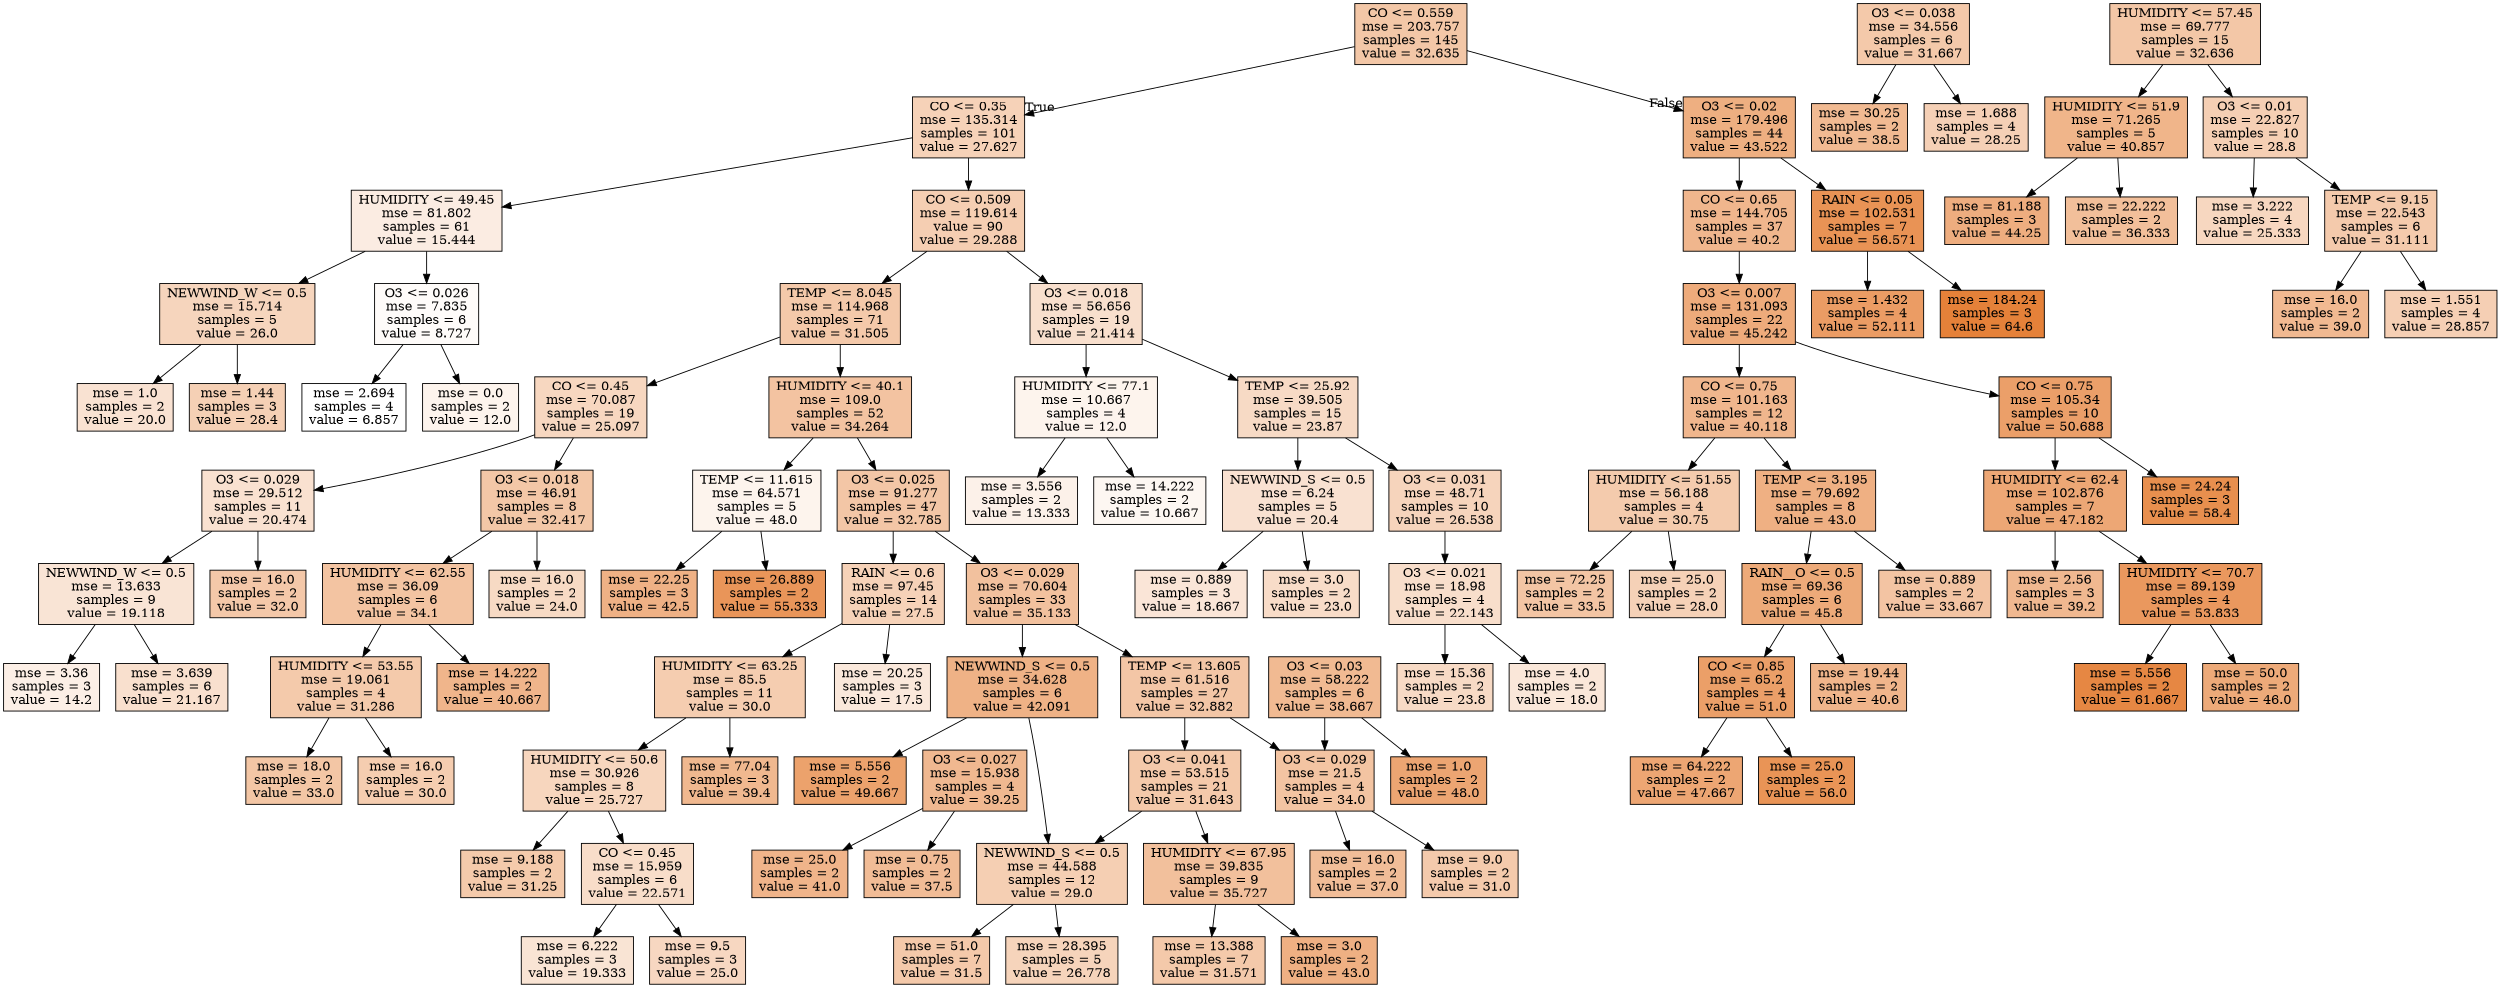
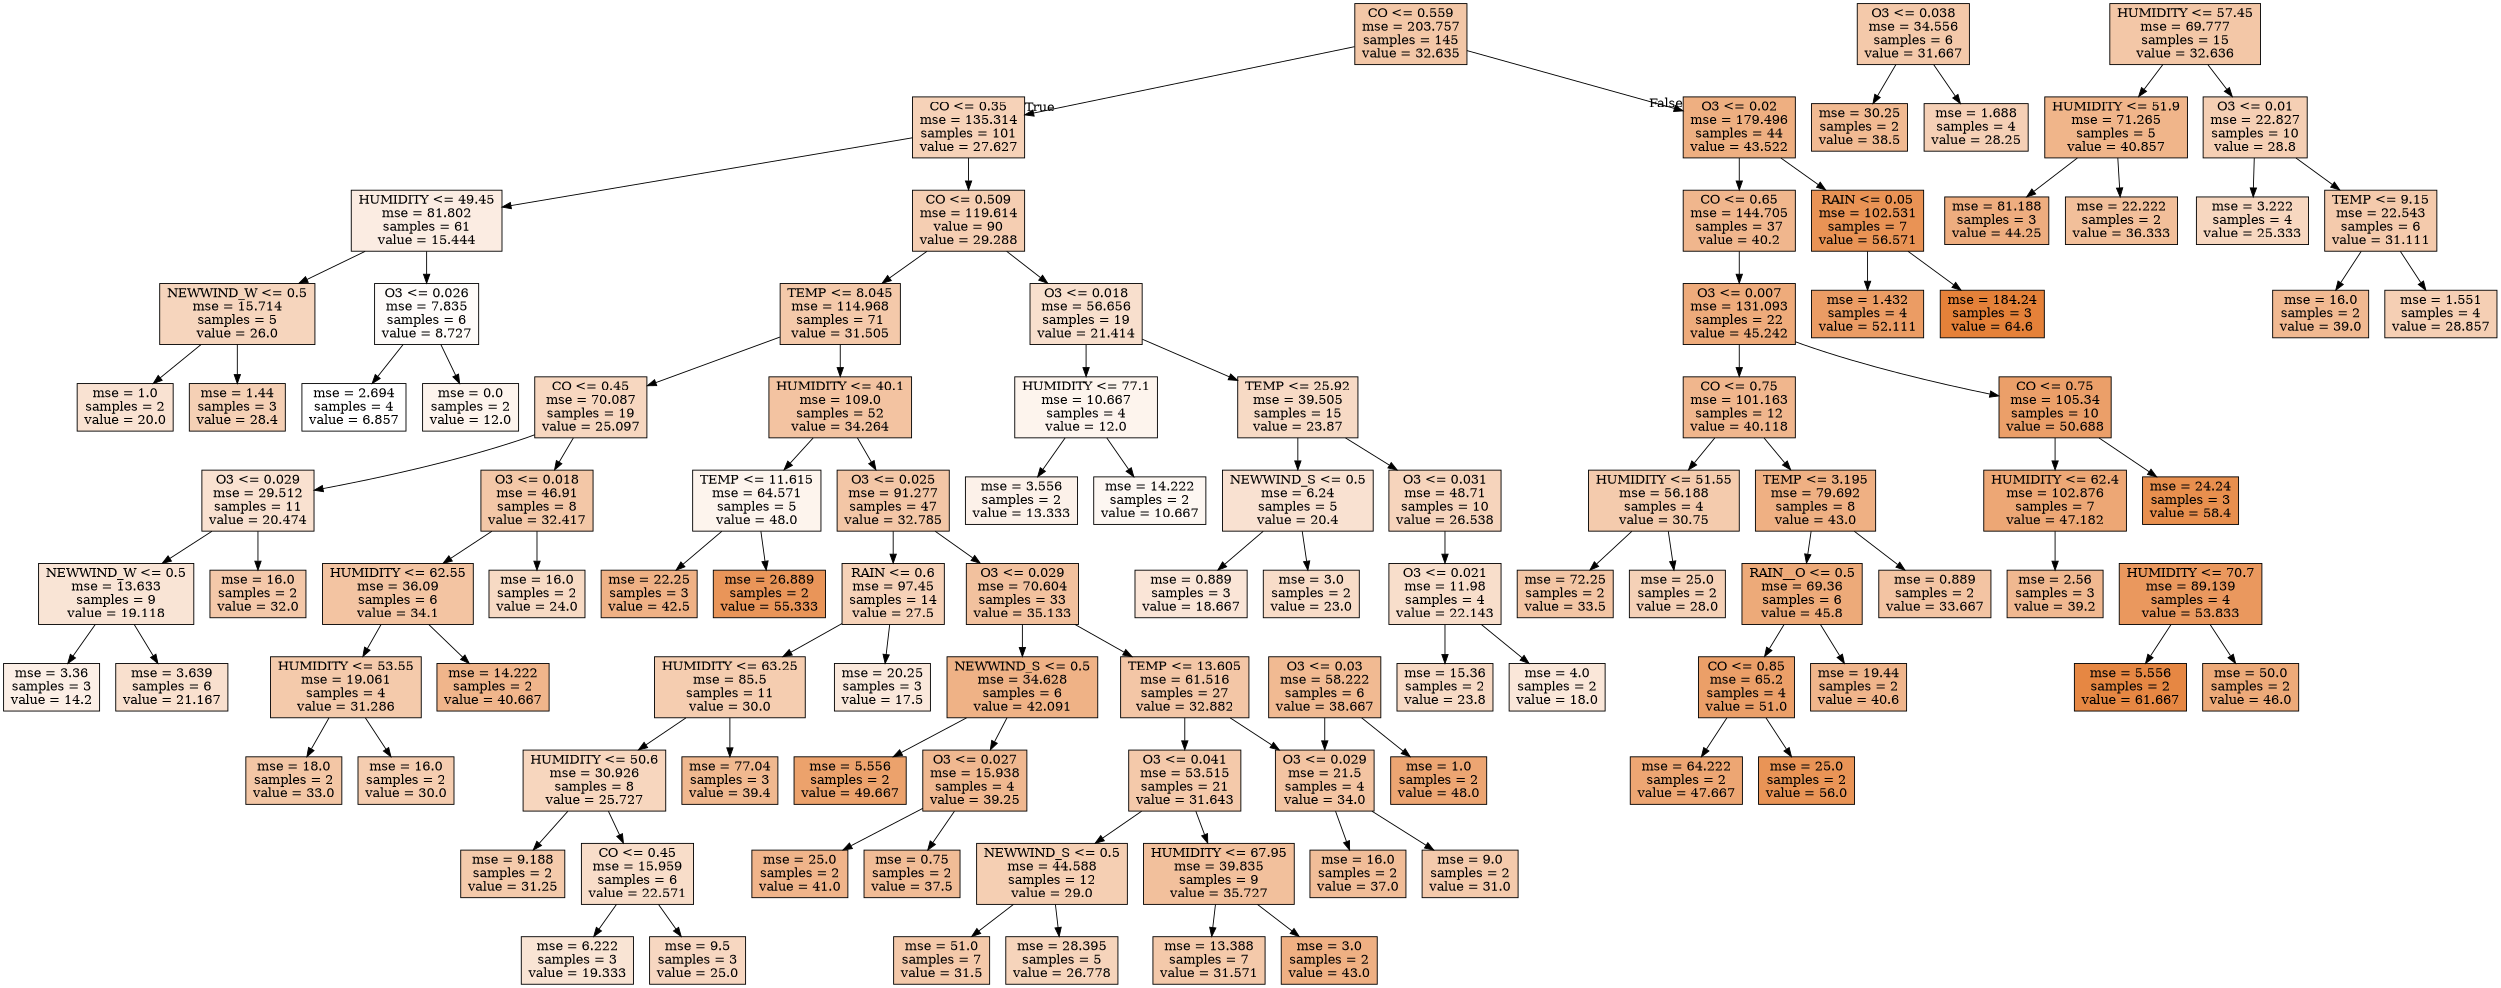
  digraph {
    node [color=black fillcolor="#f4c9aa" shape=box style=filled]
    n1 [fillcolor="#f3c7a7" label="CO <= 0.559\nmse = 203.757\nsamples = 145\nvalue = 32.635"]
    n2 [fillcolor="#f6d2b8" label="CO <= 0.35\nmse = 135.314\nsamples = 101\nvalue = 27.627"]
    n3 [fillcolor="#eeaf81" label="O3 <= 0.02\nmse = 179.496\nsamples = 44\nvalue = 43.522"]
    n4 [fillcolor="#fbece2" label="HUMIDITY <= 49.45\nmse = 81.802\nsamples = 61\nvalue = 15.444"]
    n5 [fillcolor="#f5ceb2" label="CO <= 0.509\nmse = 119.614\nvalue = 90\nvalue = 29.288"]
    n6 [fillcolor="#f0b68d" label="CO <= 0.65\nmse = 144.705\nsamples = 37\nvalue = 40.2"]
    n7 [fillcolor="#e99355" label="RAIN <= 0.05\nmse = 102.531\nsamples = 7\nvalue = 56.571"]
    n8 [fillcolor="#f6d5bd" label="NEWWIND_W <= 0.5\nmse = 15.714\nsamples = 5\nvalue = 26.0"]
    n9 [fillcolor="#fefbf9" label="O3 <= 0.026\nmse = 7.835\nsamples = 6\nvalue = 8.727"]
    n10 [label="TEMP <= 8.045\nmse = 114.968\nsamples = 71\nvalue = 31.505"]
    n11 [fillcolor="#f8dfcd" label="O3 <= 0.018\nmse = 56.656\nsamples = 19\nvalue = 21.414"]
    n12 [fillcolor="#f9e2d2" label="mse = 1.0\nsamples = 2\nvalue = 20.0"]
    n13 [fillcolor="#f5d0b5" label="mse = 1.44\nsamples = 3\nvalue = 28.4"]
    n14 [fillcolor="#ffffff" label="mse = 2.694\nsamples = 4\nvalue = 6.857"]
    n15 [fillcolor="#fdf4ed" label="mse = 0.0\nsamples = 2\nvalue = 12.0"]
    n16 [fillcolor="#f7d7c0" label="CO <= 0.45\nmse = 70.087\nsamples = 19\nvalue = 25.097"]
    n17 [fillcolor="#f3c3a1" label="HUMIDITY <= 40.1\nmse = 109.0\nsamples = 52\nvalue = 34.264"]
    n18 [fillcolor="#fdf4ed" label="HUMIDITY <= 77.1\nmse = 10.667\nsamples = 4\nvalue = 12.0"]
    n19 [fillcolor="#f7dac5" label="TEMP <= 25.92\nmse = 39.505\nsamples = 15\nvalue = 23.87"]
    n20 [fillcolor="#f9e1d0" label="O3 <= 0.029\nmse = 29.512\nsamples = 11\nvalue = 20.474"]
    n21 [fillcolor="#f3c7a7" label="O3 <= 0.018\nmse = 46.91\nsamples = 8\nvalue = 32.417"]
    n22 [fillcolor="#fdf4ed" label="TEMP <= 11.615\nmse = 64.571\nsamples = 5\nvalue = 48.0"]
    n23 [fillcolor="#f3c6a6" label="O3 <= 0.025\nmse = 91.277\nsamples = 47\nvalue = 32.785"]
    n24 [fillcolor="#f9e4d5" label="NEWWIND_W <= 0.5\nmse = 13.633\nsamples = 9\nvalue = 19.118"]
    n25 [fillcolor="#f4c8a9" label="mse = 16.0\nsamples = 2\nvalue = 32.0"]
    n26 [fillcolor="#f3c4a2" label="HUMIDITY <= 62.55\nmse = 36.09\nsamples = 6\nvalue = 34.1"]
    n27 [fillcolor="#f7dac4" label="mse = 16.0\nsamples = 2\nvalue = 24.0"]
    n28 [fillcolor="#fcefe6" label="mse = 3.36\nsamples = 3\nvalue = 14.2"]
    n29 [fillcolor="#f9e0ce" label="mse = 3.639\nsamples = 6\nvalue = 21.167"]
    n30 [fillcolor="#f4caab" label="HUMIDITY <= 53.55\nmse = 19.061\nsamples = 4\nvalue = 31.286"]
    n31 [fillcolor="#f0b58b" label="mse = 14.222\nsamples = 2\nvalue = 40.667"]
    n32 [fillcolor="#f3c6a5" label="mse = 18.0\nsamples = 2\nvalue = 33.0"]
    n33 [fillcolor="#f5cdb0" label="mse = 16.0\nsamples = 2\nvalue = 30.0"]
    n34 [fillcolor="#efb185" label="mse = 22.25\nsamples = 3\nvalue = 42.5"]
    n35 [fillcolor="#e99559" label="mse = 26.889\nsamples = 2\nvalue = 55.333"]
    n36 [fillcolor="#f6d2b8" label="RAIN <= 0.6\nmse = 97.45\nsamples = 14\nvalue = 27.5"]
    n37 [fillcolor="#f2c19e" label="O3 <= 0.029\nmse = 70.604\nsamples = 33\nvalue = 35.133"]
    n38 [fillcolor="#f5cdb0" label="HUMIDITY <= 63.25\nmse = 85.5\nsamples = 11\nvalue = 30.0"]
    n39 [fillcolor="#fae8db" label="mse = 20.25\nsamples = 3\nvalue = 17.5"]
    n40 [fillcolor="#efb286" label="NEWWIND_S <= 0.5\nmse = 34.628\nsamples = 6\nvalue = 42.091"]
    n41 [fillcolor="#f3c6a6" label="TEMP <= 13.605\nmse = 61.516\nsamples = 27\nvalue = 32.882"]
    n42 [fillcolor="#f7d6be" label="HUMIDITY <= 50.6\nmse = 30.926\nsamples = 8\nvalue = 25.727"]
    n43 [fillcolor="#f0b88f" label="mse = 77.04\nsamples = 3\nvalue = 39.4"]
    n44 [fillcolor="#f4caab" label="mse = 9.188\nsamples = 2\nvalue = 31.25"]
    n45 [fillcolor="#f8ddc9" label="CO <= 0.45\nmse = 15.959\nsamples = 6\nvalue = 22.571"]
    n46 [fillcolor="#f9e4d4" label="mse = 6.222\nsamples = 3\nvalue = 19.333"]
    n47 [fillcolor="#f7d7c1" label="mse = 9.5\nsamples = 3\nvalue = 25.0"]
    n48 [fillcolor="#eca26c" label="mse = 5.556\nsamples = 2\nvalue = 49.667"]
    n49 [fillcolor="#f0b890" label="O3 <= 0.027\nmse = 15.938\nsamples = 4\nvalue = 39.25"]
    n50 [label="O3 <= 0.041\nmse = 53.515\nsamples = 21\nvalue = 31.643"]
    n51 [fillcolor="#f3c4a2" label="O3 <= 0.029\nmse = 21.5\nsamples = 4\nvalue = 34.0"]
    n52 [fillcolor="#f0b48a" label="mse = 25.0\nsamples = 2\nvalue = 41.0"]
    n53 [fillcolor="#f1bc96" label="mse = 0.75\nsamples = 2\nvalue = 37.5"]
    n54 [fillcolor="#f1ba92" label="O3 <= 0.03\nmse = 58.222\nsamples = 6\nvalue = 38.667"]
    n55 [fillcolor="#eca572" label="mse = 1.0\nsamples = 2\nvalue = 48.0"]
    n56 [fillcolor="#f5cfb3" label="NEWWIND_S <= 0.5\nmse = 44.588\nsamples = 12\nvalue = 29.0"]
    n57 [fillcolor="#f2c09c" label="HUMIDITY <= 67.95\nmse = 39.835\nsamples = 9\nvalue = 35.727"]
    n58 [fillcolor="#f1bd98" label="mse = 16.0\nsamples = 2\nvalue = 37.0"]
    n59 [fillcolor="#f4caac" label="mse = 9.0\nsamples = 2\nvalue = 31.0"]
    n60 [label="mse = 51.0\nsamples = 7\nvalue = 31.5"]
    n61 [fillcolor="#f6d4bb" label="mse = 28.395\nsamples = 5\nvalue = 26.778"]
    n62 [label="mse = 13.388\nsamples = 7\nvalue = 31.571"]
    n63 [fillcolor="#efb083" label="mse = 3.0\nsamples = 2\nvalue = 43.0"]
    n64 [fillcolor="#fcf1e9" label="mse = 3.556\nsamples = 2\nvalue = 13.333"]
    n65 [fillcolor="#fdf7f2" label="mse = 14.222\nsamples = 2\nvalue = 10.667"]
    n66 [fillcolor="#f9e1d1" label="NEWWIND_S <= 0.5\nmse = 6.24\nsamples = 5\nvalue = 20.4"]
    n67 [fillcolor="#f6d4bc" label="O3 <= 0.031\nmse = 48.71\nsamples = 10\nvalue = 26.538"]
    n68 [fillcolor="#fae5d7" label="mse = 0.889\nsamples = 3\nvalue = 18.667"]
    n69 [fillcolor="#f8dcc8" label="mse = 3.0\nsamples = 2\nvalue = 23.0"]
-   n70 [fillcolor="#f8decb" label="O3 <= 0.021\nmse = 18.98\nsamples = 4\nvalue = 22.143"]
+   n70 [fillcolor="#f8decb" label="O3 <= 0.021\nmse = 11.98\nsamples = 4\nvalue = 22.143"]
    n71 [fillcolor="#f7dac5" label="mse = 15.36\nsamples = 2\nvalue = 23.8"]
    n72 [fillcolor="#fae7d9" label="mse = 4.0\nsamples = 2\nvalue = 18.0"]
    n73 [label="O3 <= 0.038\nmse = 34.556\nsamples = 6\nvalue = 31.667"]
    n74 [fillcolor="#f1ba92" label="mse = 30.25\nsamples = 2\nvalue = 38.5"]
    n75 [fillcolor="#f5d0b6" label="mse = 1.688\nsamples = 4\nvalue = 28.25"]
    n76 [fillcolor="#eeab7b" label="O3 <= 0.007\nmse = 131.093\nsamples = 22\nvalue = 45.242"]
    n77 [fillcolor="#eb9c64" label="mse = 1.432\nsamples = 4\nvalue = 52.111"]
    n78 [fillcolor="#e58139" label="mse = 184.24\nsamples = 3\nvalue = 64.6"]
    n79 [fillcolor="#f3c7a7" label="HUMIDITY <= 57.45\nmse = 69.777\nsamples = 15\nvalue = 32.636"]
    n80 [fillcolor="#f0b58a" label="HUMIDITY <= 51.9\nmse = 71.265\nsamples = 5\nvalue = 40.857"]
    n81 [fillcolor="#f5cfb4" label="O3 <= 0.01\nmse = 22.827\nsamples = 10\nvalue = 28.8"]
    n82 [fillcolor="#f0b68d" label="CO <= 0.75\nmse = 101.163\nsamples = 12\nvalue = 40.118"]
    n83 [fillcolor="#eb9f69" label="CO <= 0.75\nmse = 105.34\nsamples = 10\nvalue = 50.688"]
    n84 [fillcolor="#eead7f" label="mse = 81.188\nsamples = 3\nvalue = 44.25"]
    n85 [fillcolor="#f2bf9a" label="mse = 22.222\nsamples = 2\nvalue = 36.333"]
    n86 [fillcolor="#f7d7c0" label="mse = 3.222\nsamples = 4\nvalue = 25.333"]
    n87 [fillcolor="#f4caac" label="TEMP <= 9.15\nmse = 22.543\nsamples = 6\nvalue = 31.111"]
    n88 [fillcolor="#f1b991" label="mse = 16.0\nsamples = 2\nvalue = 39.0"]
    n89 [fillcolor="#f5cfb4" label="mse = 1.551\nsamples = 4\nvalue = 28.857"]
    n90 [fillcolor="#f4cbad" label="HUMIDITY <= 51.55\nmse = 56.188\nsamples = 4\nvalue = 30.75"]
    n91 [fillcolor="#efb083" label="TEMP <= 3.195\nmse = 79.692\nsamples = 8\nvalue = 43.0"]
    n92 [fillcolor="#eda775" label="HUMIDITY <= 62.4\nmse = 102.876\nsamples = 7\nvalue = 47.182"]
    n93 [fillcolor="#e88f4e" label="mse = 24.24\nsamples = 3\nvalue = 58.4"]
    n94 [fillcolor="#f3c5a4" label="mse = 72.25\nsamples = 2\nvalue = 33.5"]
    n95 [fillcolor="#f5d1b7" label="mse = 25.0\nsamples = 2\nvalue = 28.0"]
    n96 [fillcolor="#edaa79" label="RAIN__O <= 0.5\nmse = 69.36\nsamples = 6\nvalue = 45.8"]
    n97 [fillcolor="#f3c4a3" label="mse = 0.889\nsamples = 2\nvalue = 33.667"]
    n98 [fillcolor="#eb9f68" label="CO <= 0.85\nmse = 65.2\nsamples = 4\nvalue = 51.0"]
    n99 [fillcolor="#f0b58b" label="mse = 19.44\nsamples = 2\nvalue = 40.6"]
    n100 [fillcolor="#eda673" label="mse = 64.222\nsamples = 2\nvalue = 47.667"]
    n101 [fillcolor="#e99456" label="mse = 25.0\nsamples = 2\nvalue = 56.0"]
    n102 [fillcolor="#f0b890" label="mse = 2.56\nsamples = 3\nvalue = 39.2"]
    n103 [fillcolor="#ea985e" label="HUMIDITY <= 70.7\nmse = 89.139\nsamples = 4\nvalue = 53.833"]
    n104 [fillcolor="#e68743" label="mse = 5.556\nsamples = 2\nvalue = 61.667"]
    n105 [fillcolor="#edaa79" label="mse = 50.0\nsamples = 2\nvalue = 46.0"]
    n1 -> n2 [headlabel=True labelangle=45 labeldistance=2.5]
    n1 -> n3 [headlabel=False labelangle=-45 labeldistance=2.5]
    n2 -> n4
    n2 -> n5
    n3 -> n6
    n3 -> n7
    n4 -> n8
    n4 -> n9
    n5 -> n10
    n5 -> n11
    n6 -> n76
    n7 -> n77
    n7 -> n78
    n8 -> n12
    n8 -> n13
    n9 -> n14
    n9 -> n15
    n10 -> n16
    n10 -> n17
    n11 -> n18
    n11 -> n19
    n16 -> n20
    n16 -> n21
    n17 -> n22
    n17 -> n23
    n18 -> n64
    n18 -> n65
    n19 -> n66
    n19 -> n67
    n20 -> n24
    n20 -> n25
    n21 -> n26
    n21 -> n27
    n22 -> n34
    n22 -> n35
    n23 -> n36
    n23 -> n37
    n24 -> n28
    n24 -> n29
    n26 -> n30
    n26 -> n31
    n30 -> n32
    n30 -> n33
    n36 -> n38
    n36 -> n39
    n37 -> n40
    n37 -> n41
    n38 -> n42
    n38 -> n43
    n40 -> n48
-   n40 -> n56
+   n40 -> n49
    n41 -> n50
    n41 -> n51
    n42 -> n44
    n42 -> n45
    n45 -> n46
    n45 -> n47
    n49 -> n52
    n49 -> n53
    n50 -> n56
    n50 -> n57
    n51 -> n58
    n51 -> n59
    n54 -> n51
    n54 -> n55
    n56 -> n60
    n56 -> n61
    n57 -> n62
    n57 -> n63
    n66 -> n68
    n66 -> n69
    n67 -> n70
    n70 -> n71
    n70 -> n72
    n73 -> n74
    n73 -> n75
    n76 -> n82
    n76 -> n83
    n79 -> n80
    n79 -> n81
    n80 -> n84
    n80 -> n85
    n81 -> n86
    n81 -> n87
    n82 -> n90
    n82 -> n91
    n83 -> n92
    n83 -> n93
    n87 -> n88
    n87 -> n89
    n90 -> n94
    n90 -> n95
    n91 -> n96
    n91 -> n97
    n92 -> n102
-   n92 -> n103
    n96 -> n98
    n96 -> n99
    n98 -> n100
    n98 -> n101
    n103 -> n104
    n103 -> n105
  }
